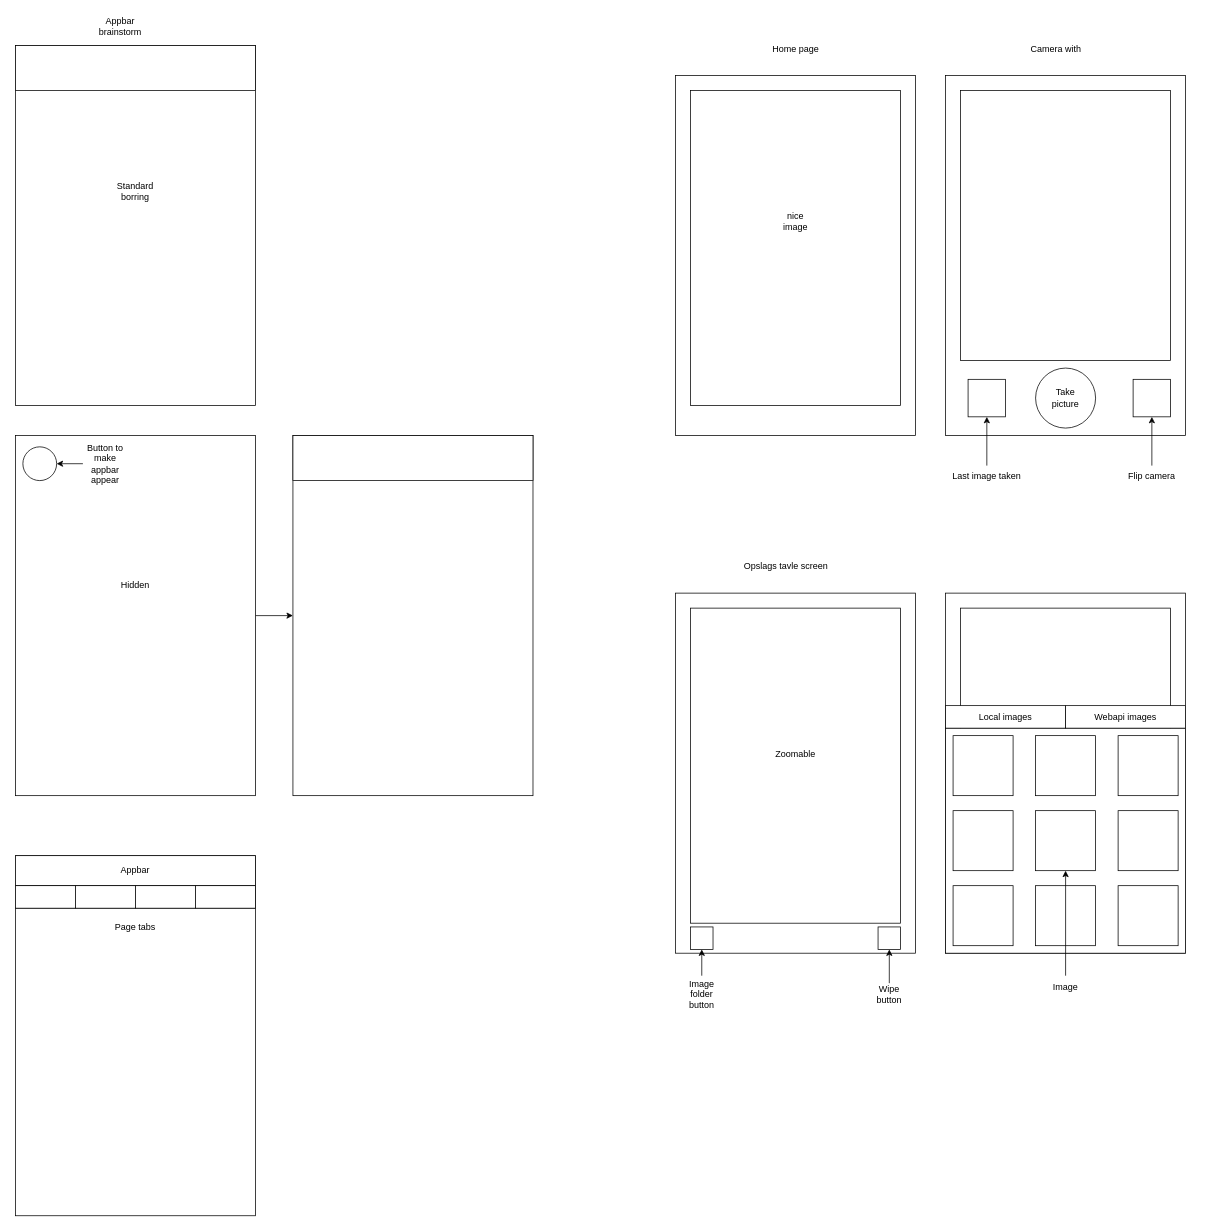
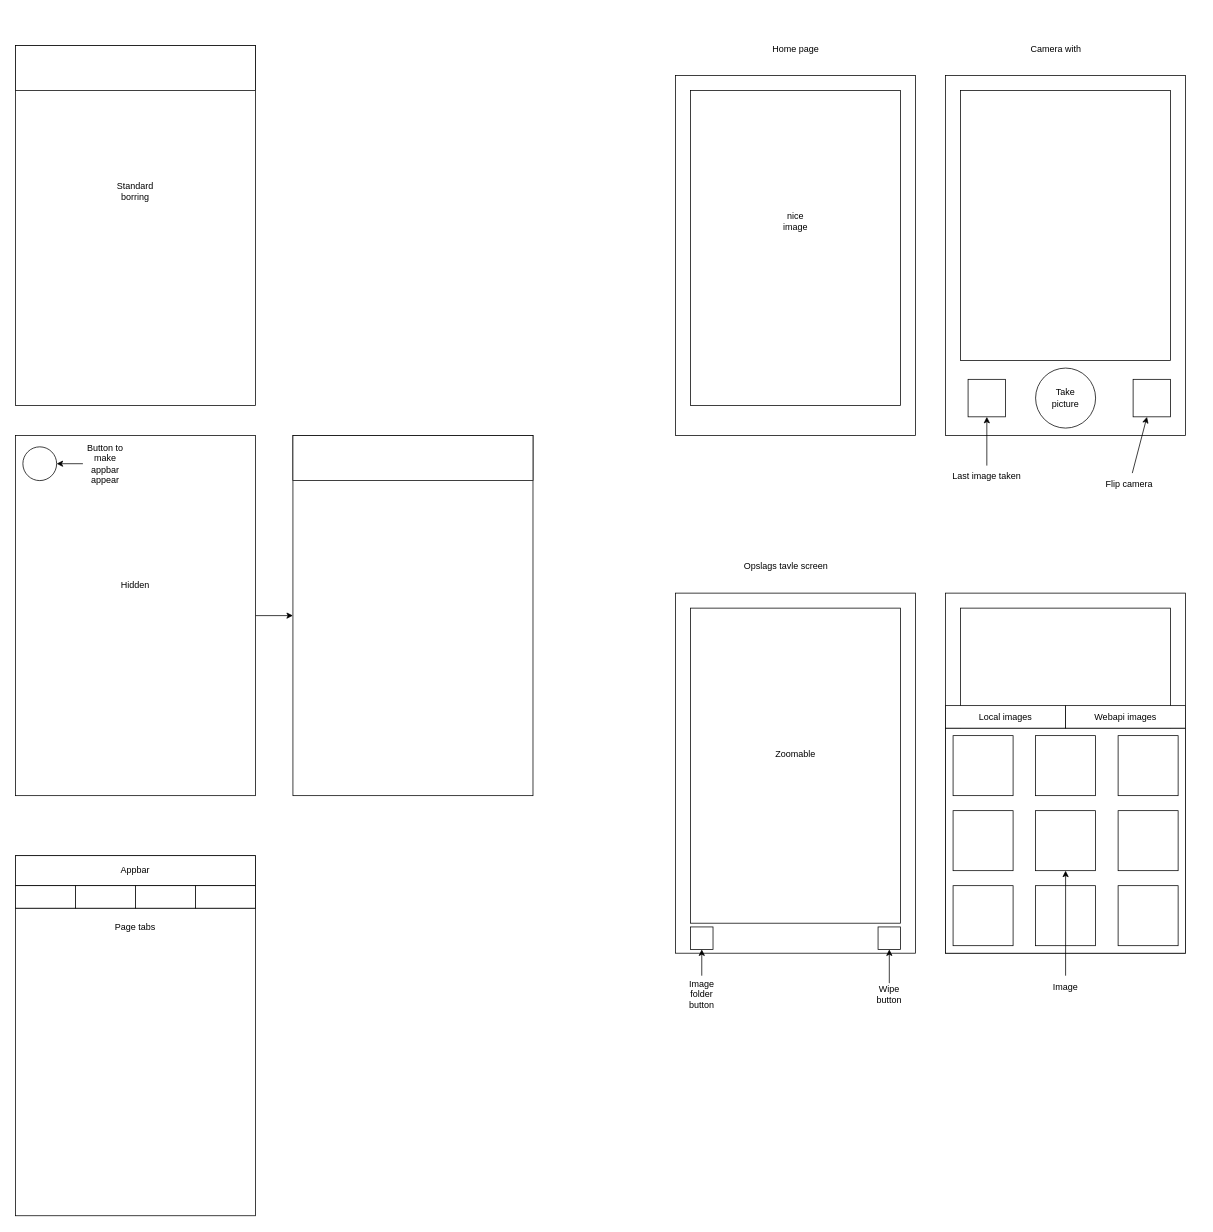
  <mxCell id="0" />
  <mxCell id="1" parent="0" />
  <mxCell id="2" value="" style="rounded=0;whiteSpace=wrap;html=1;" parent="1" vertex="1"><mxGeometry x="1260" y="100" width="320" height="480" as="geometry" /></mxCell>
  <mxCell id="3" value="" style="rounded=0;whiteSpace=wrap;html=1;" parent="1" vertex="1"><mxGeometry x="1280" y="120" width="280" height="360" as="geometry" /></mxCell>
  <mxCell id="4" value="" style="ellipse;whiteSpace=wrap;html=1;aspect=fixed;" parent="1" vertex="1"><mxGeometry x="1380" y="490" width="80" height="80" as="geometry" /></mxCell>
  <mxCell id="5" value="" style="whiteSpace=wrap;html=1;aspect=fixed;" parent="1" vertex="1"><mxGeometry x="1290" y="505" width="50" height="50" as="geometry" /></mxCell>
  <mxCell id="6" value="Last image taken" style="text;html=1;strokeColor=none;fillColor=none;align=center;verticalAlign=middle;whiteSpace=wrap;rounded=0;" parent="1" vertex="1"><mxGeometry x="1255" y="620" width="120" height="30" as="geometry" /></mxCell>
  <mxCell id="7" value="" style="endArrow=classic;html=1;exitX=0.5;exitY=0;exitDx=0;exitDy=0;" parent="1" source="6" target="5" edge="1"><mxGeometry width="50" height="50" relative="1" as="geometry"><mxPoint x="1280" y="620" as="sourcePoint" /><mxPoint x="1330" y="570" as="targetPoint" /></mxGeometry></mxCell>
  <mxCell id="8" value="Take picture" style="text;html=1;strokeColor=none;fillColor=none;align=center;verticalAlign=middle;whiteSpace=wrap;rounded=0;" parent="1" vertex="1"><mxGeometry x="1390" y="515" width="60" height="30" as="geometry" /></mxCell>
  <mxCell id="9" value="" style="rounded=0;whiteSpace=wrap;html=1;" parent="1" vertex="1"><mxGeometry x="900" y="790" width="320" height="480" as="geometry" /></mxCell>
  <mxCell id="10" value="" style="rounded=0;whiteSpace=wrap;html=1;" parent="1" vertex="1"><mxGeometry x="920" y="810" width="280" height="420" as="geometry" /></mxCell>
  <mxCell id="11" value="Camera with" style="text;html=1;strokeColor=none;fillColor=none;align=center;verticalAlign=middle;whiteSpace=wrap;rounded=0;" parent="1" vertex="1"><mxGeometry x="1340" y="50" width="135" height="30" as="geometry" /></mxCell>
  <mxCell id="12" value="Opslags tavle screen" style="text;html=1;strokeColor=none;fillColor=none;align=center;verticalAlign=middle;whiteSpace=wrap;rounded=0;" parent="1" vertex="1"><mxGeometry x="980" y="740" width="135" height="30" as="geometry" /></mxCell>
  <mxCell id="13" value="" style="whiteSpace=wrap;html=1;aspect=fixed;" parent="1" vertex="1"><mxGeometry x="920" y="1235" width="30" height="30" as="geometry" /></mxCell>
  <mxCell id="14" style="edgeStyle=none;html=1;" parent="1" source="15" target="13" edge="1"><mxGeometry relative="1" as="geometry" /></mxCell>
  <mxCell id="15" value="Image folder button" style="text;html=1;strokeColor=none;fillColor=none;align=center;verticalAlign=middle;whiteSpace=wrap;rounded=0;" parent="1" vertex="1"><mxGeometry x="905" y="1300" width="60" height="50" as="geometry" /></mxCell>
  <mxCell id="16" value="" style="rounded=0;whiteSpace=wrap;html=1;" parent="1" vertex="1"><mxGeometry x="1260" y="790" width="320" height="480" as="geometry" /></mxCell>
  <mxCell id="17" value="" style="rounded=0;whiteSpace=wrap;html=1;" parent="1" vertex="1"><mxGeometry x="1280" y="810" width="280" height="420" as="geometry" /></mxCell>
  <mxCell id="18" value="" style="rounded=0;whiteSpace=wrap;html=1;" parent="1" vertex="1"><mxGeometry x="1260" y="970" width="320" height="300" as="geometry" /></mxCell>
  <mxCell id="19" value="" style="whiteSpace=wrap;html=1;aspect=fixed;" parent="1" vertex="1"><mxGeometry x="1270" y="980" width="80" height="80" as="geometry" /></mxCell>
  <mxCell id="20" value="" style="whiteSpace=wrap;html=1;aspect=fixed;" parent="1" vertex="1"><mxGeometry x="1380" y="980" width="80" height="80" as="geometry" /></mxCell>
  <mxCell id="21" value="" style="whiteSpace=wrap;html=1;aspect=fixed;" parent="1" vertex="1"><mxGeometry x="1490" y="980" width="80" height="80" as="geometry" /></mxCell>
  <mxCell id="22" value="" style="whiteSpace=wrap;html=1;aspect=fixed;" parent="1" vertex="1"><mxGeometry x="1270" y="1080" width="80" height="80" as="geometry" /></mxCell>
  <mxCell id="23" value="" style="whiteSpace=wrap;html=1;aspect=fixed;" parent="1" vertex="1"><mxGeometry x="1380" y="1080" width="80" height="80" as="geometry" /></mxCell>
  <mxCell id="24" value="" style="whiteSpace=wrap;html=1;aspect=fixed;" parent="1" vertex="1"><mxGeometry x="1490" y="1080" width="80" height="80" as="geometry" /></mxCell>
  <mxCell id="25" value="" style="whiteSpace=wrap;html=1;aspect=fixed;" parent="1" vertex="1"><mxGeometry x="1270" y="1180" width="80" height="80" as="geometry" /></mxCell>
  <mxCell id="26" value="" style="whiteSpace=wrap;html=1;aspect=fixed;" parent="1" vertex="1"><mxGeometry x="1380" y="1180" width="80" height="80" as="geometry" /></mxCell>
  <mxCell id="27" value="" style="whiteSpace=wrap;html=1;aspect=fixed;" parent="1" vertex="1"><mxGeometry x="1490" y="1180" width="80" height="80" as="geometry" /></mxCell>
  <mxCell id="28" style="edgeStyle=none;html=1;" parent="1" source="29" target="23" edge="1"><mxGeometry relative="1" as="geometry" /></mxCell>
  <mxCell id="29" value="Image" style="text;html=1;strokeColor=none;fillColor=none;align=center;verticalAlign=middle;whiteSpace=wrap;rounded=0;" parent="1" vertex="1"><mxGeometry x="1350" y="1300" width="140" height="30" as="geometry" /></mxCell>
  <mxCell id="30" value="" style="rounded=0;whiteSpace=wrap;html=1;" parent="1" vertex="1"><mxGeometry x="1260" y="940" width="160" height="30" as="geometry" /></mxCell>
  <mxCell id="31" value="" style="rounded=0;whiteSpace=wrap;html=1;" parent="1" vertex="1"><mxGeometry x="1420" y="940" width="160" height="30" as="geometry" /></mxCell>
  <mxCell id="32" value="Local images" style="text;html=1;strokeColor=none;fillColor=none;align=center;verticalAlign=middle;whiteSpace=wrap;rounded=0;" parent="1" vertex="1"><mxGeometry x="1260" y="940" width="160" height="30" as="geometry" /></mxCell>
  <mxCell id="33" value="Webapi images" style="text;html=1;strokeColor=none;fillColor=none;align=center;verticalAlign=middle;whiteSpace=wrap;rounded=0;" parent="1" vertex="1"><mxGeometry x="1420" y="940" width="160" height="30" as="geometry" /></mxCell>
  <mxCell id="34" value="" style="whiteSpace=wrap;html=1;aspect=fixed;" parent="1" vertex="1"><mxGeometry x="1170" y="1235" width="30" height="30" as="geometry" /></mxCell>
  <mxCell id="35" style="edgeStyle=none;html=1;" parent="1" source="36" target="34" edge="1"><mxGeometry relative="1" as="geometry" /></mxCell>
  <mxCell id="36" value="Wipe button" style="text;html=1;strokeColor=none;fillColor=none;align=center;verticalAlign=middle;whiteSpace=wrap;rounded=0;" parent="1" vertex="1"><mxGeometry x="1155" y="1310" width="60" height="30" as="geometry" /></mxCell>
  <mxCell id="37" value="" style="rounded=0;whiteSpace=wrap;html=1;" parent="1" vertex="1"><mxGeometry x="900" y="100" width="320" height="480" as="geometry" /></mxCell>
  <mxCell id="38" value="Home page" style="text;html=1;strokeColor=none;fillColor=none;align=center;verticalAlign=middle;whiteSpace=wrap;rounded=0;" parent="1" vertex="1"><mxGeometry x="992.5" y="50" width="135" height="30" as="geometry" /></mxCell>
  <mxCell id="39" value="" style="rounded=0;whiteSpace=wrap;html=1;" parent="1" vertex="1"><mxGeometry x="920" y="120" width="280" height="420" as="geometry" /></mxCell>
  <mxCell id="40" value="nice image" style="text;html=1;strokeColor=none;fillColor=none;align=center;verticalAlign=middle;whiteSpace=wrap;rounded=0;" parent="1" vertex="1"><mxGeometry x="1030" y="280" width="60" height="30" as="geometry" /></mxCell>
  <mxCell id="41" value="" style="whiteSpace=wrap;html=1;aspect=fixed;" parent="1" vertex="1"><mxGeometry x="1510" y="505" width="50" height="50" as="geometry" /></mxCell>
  <mxCell id="42" style="edgeStyle=none;html=1;" parent="1" source="43" target="41" edge="1"><mxGeometry relative="1" as="geometry" /></mxCell>
- <mxCell id="43" value="Flip camera" style="text;html=1;strokeColor=none;fillColor=none;align=center;verticalAlign=middle;whiteSpace=wrap;rounded=0;" parent="1" vertex="1"><mxGeometry x="1475" y="620" width="120" height="30" as="geometry" /></mxCell>
+ <mxCell id="43" value="Flip camera" style="text;html=1;strokeColor=none;fillColor=none;align=center;verticalAlign=middle;whiteSpace=wrap;rounded=0;" parent="1" vertex="1"><mxGeometry x="1445" y="630" width="120" height="30" as="geometry" /></mxCell>
  <mxCell id="44" value="Zoomable" style="text;html=1;strokeColor=none;fillColor=none;align=center;verticalAlign=middle;whiteSpace=wrap;rounded=0;" parent="1" vertex="1"><mxGeometry x="1030" y="990" width="60" height="30" as="geometry" /></mxCell>
  <mxCell id="45" value="" style="rounded=0;whiteSpace=wrap;html=1;" vertex="1" parent="1"><mxGeometry x="20" y="60" width="320" height="480" as="geometry" /></mxCell>
  <mxCell id="46" value="" style="edgeStyle=none;html=1;" edge="1" parent="1" source="47" target="52"><mxGeometry relative="1" as="geometry" /></mxCell>
  <mxCell id="47" value="" style="rounded=0;whiteSpace=wrap;html=1;" vertex="1" parent="1"><mxGeometry x="20" y="580" width="320" height="480" as="geometry" /></mxCell>
- <mxCell id="48" value="Appbar brainstorm" style="text;html=1;strokeColor=none;fillColor=none;align=center;verticalAlign=middle;whiteSpace=wrap;rounded=0;" vertex="1" parent="1"><mxGeometry x="130" width="60" height="30" as="geometry" y="20" /></mxCell>
  <mxCell id="49" value="" style="rounded=0;whiteSpace=wrap;html=1;" vertex="1" parent="1"><mxGeometry x="20" y="60" width="320" height="60" as="geometry" /></mxCell>
  <mxCell id="50" value="Standard&lt;br&gt;borring" style="text;html=1;strokeColor=none;fillColor=none;align=center;verticalAlign=middle;whiteSpace=wrap;rounded=0;" vertex="1" parent="1"><mxGeometry x="150" y="240" width="60" height="30" as="geometry" /></mxCell>
  <mxCell id="51" value="Hidden" style="text;html=1;strokeColor=none;fillColor=none;align=center;verticalAlign=middle;whiteSpace=wrap;rounded=0;" vertex="1" parent="1"><mxGeometry x="150" y="765" width="60" height="30" as="geometry" /></mxCell>
  <mxCell id="52" value="" style="rounded=0;whiteSpace=wrap;html=1;" vertex="1" parent="1"><mxGeometry x="390" y="580" width="320" height="480" as="geometry" /></mxCell>
  <mxCell id="53" value="" style="rounded=0;whiteSpace=wrap;html=1;" vertex="1" parent="1"><mxGeometry x="390" y="580" width="320" height="60" as="geometry" /></mxCell>
  <mxCell id="54" value="" style="ellipse;whiteSpace=wrap;html=1;aspect=fixed;" vertex="1" parent="1"><mxGeometry x="30" y="595" width="45" height="45" as="geometry" /></mxCell>
  <mxCell id="55" value="" style="edgeStyle=none;html=1;" edge="1" parent="1" source="56" target="54"><mxGeometry relative="1" as="geometry" /></mxCell>
  <mxCell id="56" value="Button to make appbar appear" style="text;html=1;strokeColor=none;fillColor=none;align=center;verticalAlign=middle;whiteSpace=wrap;rounded=0;" vertex="1" parent="1"><mxGeometry x="110" y="602.5" width="60" height="30" as="geometry" /></mxCell>
  <mxCell id="57" value="" style="rounded=0;whiteSpace=wrap;html=1;" vertex="1" parent="1"><mxGeometry x="20" y="1140" width="320" height="480" as="geometry" /></mxCell>
  <mxCell id="58" value="" style="rounded=0;whiteSpace=wrap;html=1;" vertex="1" parent="1"><mxGeometry x="20" y="1140" width="320" height="40" as="geometry" /></mxCell>
  <mxCell id="59" value="Appbar" style="text;html=1;strokeColor=none;fillColor=none;align=center;verticalAlign=middle;whiteSpace=wrap;rounded=0;" vertex="1" parent="1"><mxGeometry x="150" y="1145" width="60" height="30" as="geometry" /></mxCell>
  <mxCell id="60" value="" style="rounded=0;whiteSpace=wrap;html=1;" vertex="1" parent="1"><mxGeometry x="20" y="1180" width="320" height="30" as="geometry" /></mxCell>
  <mxCell id="61" value="" style="rounded=0;whiteSpace=wrap;html=1;" vertex="1" parent="1"><mxGeometry x="20" y="1180" width="80" height="30" as="geometry" /></mxCell>
  <mxCell id="62" value="" style="rounded=0;whiteSpace=wrap;html=1;" vertex="1" parent="1"><mxGeometry x="100" y="1180" width="80" height="30" as="geometry" /></mxCell>
  <mxCell id="63" value="" style="rounded=0;whiteSpace=wrap;html=1;" vertex="1" parent="1"><mxGeometry x="180" y="1180" width="80" height="30" as="geometry" /></mxCell>
  <mxCell id="64" value="" style="rounded=0;whiteSpace=wrap;html=1;" vertex="1" parent="1"><mxGeometry x="260" y="1180" width="80" height="30" as="geometry" /></mxCell>
  <mxCell id="65" value="Page tabs" style="text;html=1;strokeColor=none;fillColor=none;align=center;verticalAlign=middle;whiteSpace=wrap;rounded=0;" vertex="1" parent="1"><mxGeometry x="150" y="1220" width="60" height="30" as="geometry" /></mxCell>
